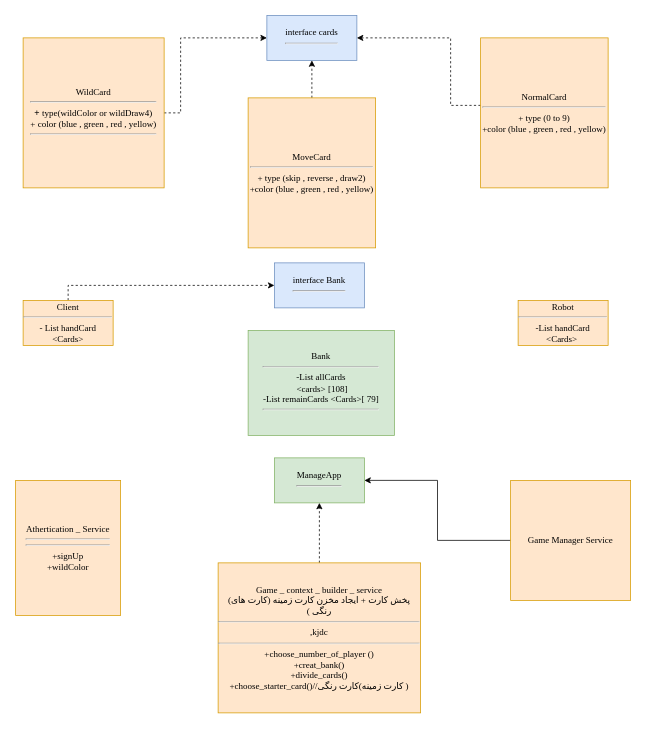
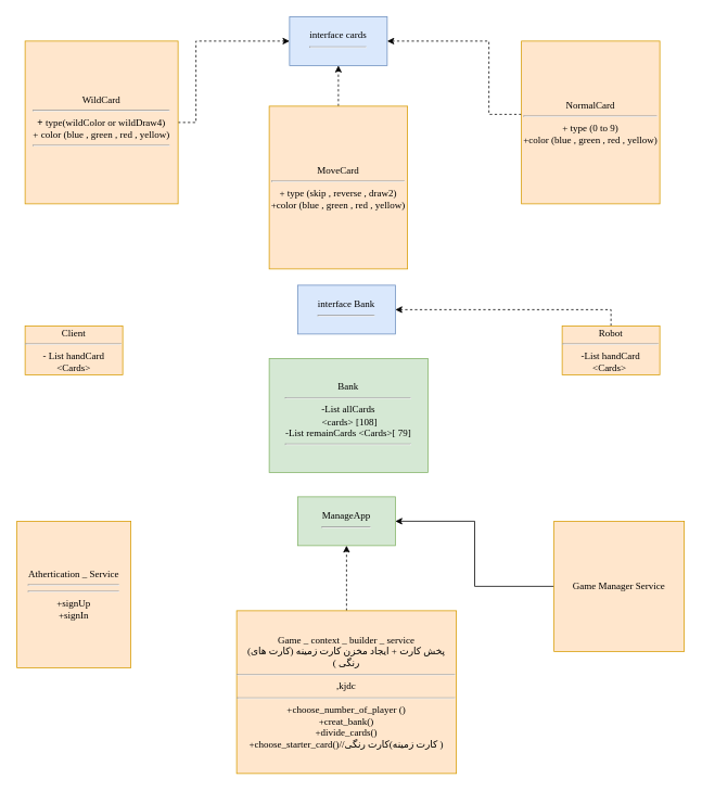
  <mxCell id="0" />
  <mxCell id="1" parent="0" />
  <mxCell id="2" value="&lt;font face=&quot;Comic Sans MS&quot;&gt;interface cards&lt;/font&gt;&lt;hr&gt;" style="rounded=0;whiteSpace=wrap;html=1;fillColor=#dae8fc;strokeColor=#6c8ebf;" vertex="1" parent="1"><mxGeometry x="355" y="20" width="120" height="60" as="geometry" /></mxCell>
  <mxCell id="3" style="edgeStyle=orthogonalEdgeStyle;rounded=0;orthogonalLoop=1;jettySize=auto;html=1;exitX=0.5;exitY=0;exitDx=0;exitDy=0;dashed=1;" edge="1" parent="1" source="8" target="2"><mxGeometry relative="1" as="geometry"><mxPoint x="420" y="360" as="sourcePoint" /></mxGeometry></mxCell>
  <mxCell id="4" style="edgeStyle=orthogonalEdgeStyle;rounded=0;orthogonalLoop=1;jettySize=auto;html=1;entryX=0;entryY=0.5;entryDx=0;entryDy=0;dashed=1;strokeColor=default;fontFamily=Comic Sans MS;" edge="1" parent="1" source="5" target="2"><mxGeometry x="0.043" y="-10" relative="1" as="geometry"><Array as="points"><mxPoint x="240" y="150" /><mxPoint x="240" y="50" /></Array><mxPoint x="-10" y="-10" as="offset" /></mxGeometry></mxCell>
  <mxCell id="5" value="&lt;font face=&quot;Comic Sans MS&quot;&gt;WildCard&lt;br&gt;&lt;/font&gt;&lt;hr&gt;+ &lt;font face=&quot;Comic Sans MS&quot;&gt;type(wildColor or wildDraw4)&lt;br&gt;+ color (blue , green , red , yellow)&lt;br&gt;&lt;/font&gt;&lt;hr&gt;" style="rounded=0;whiteSpace=wrap;html=1;fillColor=#ffe6cc;strokeColor=#d79b00;" vertex="1" parent="1"><mxGeometry x="30" y="50" width="188" height="200" as="geometry" /></mxCell>
  <mxCell id="6" style="edgeStyle=orthogonalEdgeStyle;rounded=0;orthogonalLoop=1;jettySize=auto;html=1;entryX=1;entryY=0.5;entryDx=0;entryDy=0;dashed=1;strokeColor=default;fontFamily=Comic Sans MS;" edge="1" parent="1" source="7" target="2"><mxGeometry relative="1" as="geometry"><Array as="points"><mxPoint x="600" y="140" /><mxPoint x="600" y="50" /></Array></mxGeometry></mxCell>
  <mxCell id="7" value="&lt;font&gt;NormalCard&lt;/font&gt;&lt;hr&gt;&lt;font style=&quot;border-color: var(--border-color);&quot; face=&quot;Comic Sans MS&quot;&gt;+ type (0 to 9)&lt;br style=&quot;border-color: var(--border-color);&quot;&gt;+color (blue , green , red , yellow)&lt;/font&gt;" style="rounded=0;whiteSpace=wrap;html=1;fillColor=#ffe6cc;strokeColor=#d79b00;fontFamily=Comic Sans MS;" vertex="1" parent="1"><mxGeometry x="640" y="50" width="170" height="200" as="geometry" /></mxCell>
  <mxCell id="8" value="&lt;font face=&quot;Comic Sans MS&quot;&gt;MoveCard&lt;/font&gt;&lt;br&gt;&lt;hr&gt;&lt;font face=&quot;Comic Sans MS&quot;&gt;+ type (skip , reverse , draw2)&lt;br&gt;+color (blue , green , red , yellow)&lt;br&gt;&lt;/font&gt;" style="rounded=0;whiteSpace=wrap;html=1;fillColor=#ffe6cc;strokeColor=#d79b00;" vertex="1" parent="1"><mxGeometry x="330" y="130" width="170" height="200" as="geometry" /></mxCell>
  <mxCell id="9" value="interface Bank&lt;hr&gt;" style="rounded=0;whiteSpace=wrap;html=1;fontFamily=Comic Sans MS;fillColor=#dae8fc;strokeColor=#6c8ebf;" vertex="1" parent="1"><mxGeometry x="365" y="350" width="120" height="60" as="geometry" /></mxCell>
- <mxCell id="10" style="edgeStyle=orthogonalEdgeStyle;rounded=0;orthogonalLoop=1;jettySize=auto;html=1;exitX=0.5;exitY=0;exitDx=0;exitDy=0;entryX=0;entryY=0.5;entryDx=0;entryDy=0;dashed=1;strokeColor=default;fontFamily=Comic Sans MS;" edge="1" parent="1" source="11" target="9"><mxGeometry relative="1" as="geometry" /></mxCell>
  <mxCell id="11" value="Client&lt;hr&gt;- List handCard &amp;lt;Cards&amp;gt;" style="rounded=0;whiteSpace=wrap;html=1;fontFamily=Comic Sans MS;fillColor=#ffe6cc;strokeColor=#d79b00;" vertex="1" parent="1"><mxGeometry x="30" y="400" width="120" height="60" as="geometry" /></mxCell>
+ <mxCell id="12" style="edgeStyle=orthogonalEdgeStyle;rounded=0;orthogonalLoop=1;jettySize=auto;html=1;exitX=0.5;exitY=0;exitDx=0;exitDy=0;entryX=1;entryY=0.5;entryDx=0;entryDy=0;dashed=1;strokeColor=default;fontFamily=Comic Sans MS;" edge="1" parent="1" source="13" target="9"><mxGeometry relative="1" as="geometry" /></mxCell>
  <mxCell id="13" value="Robot&lt;hr&gt;-List handCard &amp;lt;Cards&amp;gt;&amp;nbsp;" style="rounded=0;whiteSpace=wrap;html=1;fontFamily=Comic Sans MS;fillColor=#ffe6cc;strokeColor=#d79b00;" vertex="1" parent="1"><mxGeometry x="690" y="400" width="120" height="60" as="geometry" /></mxCell>
  <mxCell id="14" value="Bank&lt;hr&gt;-List allCards&lt;br&gt;&amp;nbsp;&amp;lt;cards&amp;gt; [108]&lt;br&gt;-List remainCards &amp;lt;Cards&amp;gt;[ 79]&lt;br&gt;&lt;hr&gt;" style="rounded=0;whiteSpace=wrap;html=1;fontFamily=Comic Sans MS;fillColor=#d5e8d4;strokeColor=#82b366;" vertex="1" parent="1"><mxGeometry x="330" y="440" width="195" height="140" as="geometry" /></mxCell>
  <mxCell id="15" value="ManageApp&lt;hr&gt;" style="rounded=0;whiteSpace=wrap;html=1;fontFamily=Comic Sans MS;fillColor=#d5e8d4;strokeColor=#82b366;" vertex="1" parent="1"><mxGeometry x="365" y="610" width="120" height="60" as="geometry" /></mxCell>
  <mxCell id="16" value="" style="edgeStyle=orthogonalEdgeStyle;rounded=0;orthogonalLoop=1;jettySize=auto;html=1;dashed=0;strokeColor=default;fontFamily=Comic Sans MS;" edge="1" parent="1" source="17" target="15"><mxGeometry relative="1" as="geometry" /></mxCell>
  <mxCell id="17" value="Game Manager Service" style="whiteSpace=wrap;html=1;fontFamily=Comic Sans MS;fillColor=#ffe6cc;strokeColor=#d79b00;rounded=0;" vertex="1" parent="1"><mxGeometry x="680" y="640" width="160" height="160" as="geometry" /></mxCell>
- <mxCell id="18" value="Athertication _ Service&lt;br&gt;&lt;hr&gt;&lt;hr&gt;+signUp&lt;br&gt;+wildColor" style="whiteSpace=wrap;html=1;fontFamily=Comic Sans MS;fillColor=#ffe6cc;strokeColor=#d79b00;rounded=0;" vertex="1" parent="1"><mxGeometry x="20" y="640" width="140" height="180" as="geometry" /></mxCell>
+ <mxCell id="18" value="Athertication _ Service&lt;br&gt;&lt;hr&gt;&lt;hr&gt;+signUp&lt;br&gt;+signIn" style="whiteSpace=wrap;html=1;fontFamily=Comic Sans MS;fillColor=#ffe6cc;strokeColor=#d79b00;rounded=0;" vertex="1" parent="1"><mxGeometry x="20" y="640" width="140" height="180" as="geometry" /></mxCell>
  <mxCell id="19" value="" style="edgeStyle=orthogonalEdgeStyle;rounded=0;orthogonalLoop=1;jettySize=auto;html=1;dashed=1;strokeColor=default;fontFamily=Comic Sans MS;" edge="1" parent="1" source="20" target="15"><mxGeometry relative="1" as="geometry" /></mxCell>
  <mxCell id="20" value="Game _ context _ builder _ service&lt;br&gt;(پخش کارت + ایجاد مخزن کارت زمینه (کارت های رنگی )&lt;br&gt;&lt;hr&gt;,kjdc&lt;hr&gt;+choose_number_of_player ()&lt;br&gt;+creat_bank()&lt;br&gt;+divide_cards()&lt;br&gt;+choose_starter_card()//کارت زمینه)کارت رنگی )&lt;br&gt;" style="whiteSpace=wrap;html=1;fontFamily=Comic Sans MS;fillColor=#ffe6cc;strokeColor=#d79b00;rounded=0;" vertex="1" parent="1"><mxGeometry x="290" y="750" width="270" height="200" as="geometry" /></mxCell>
